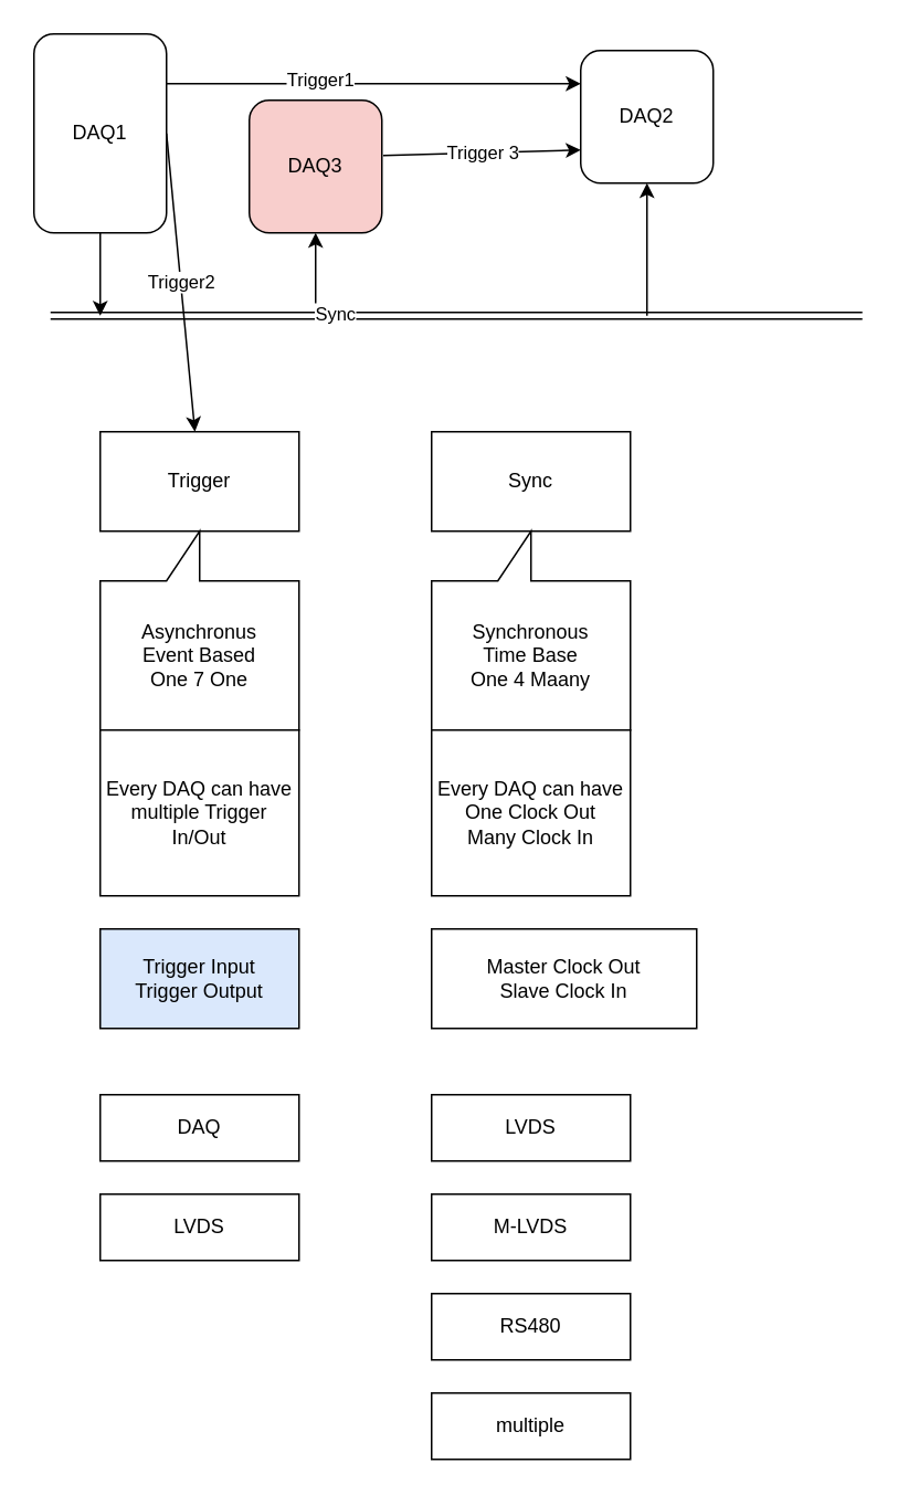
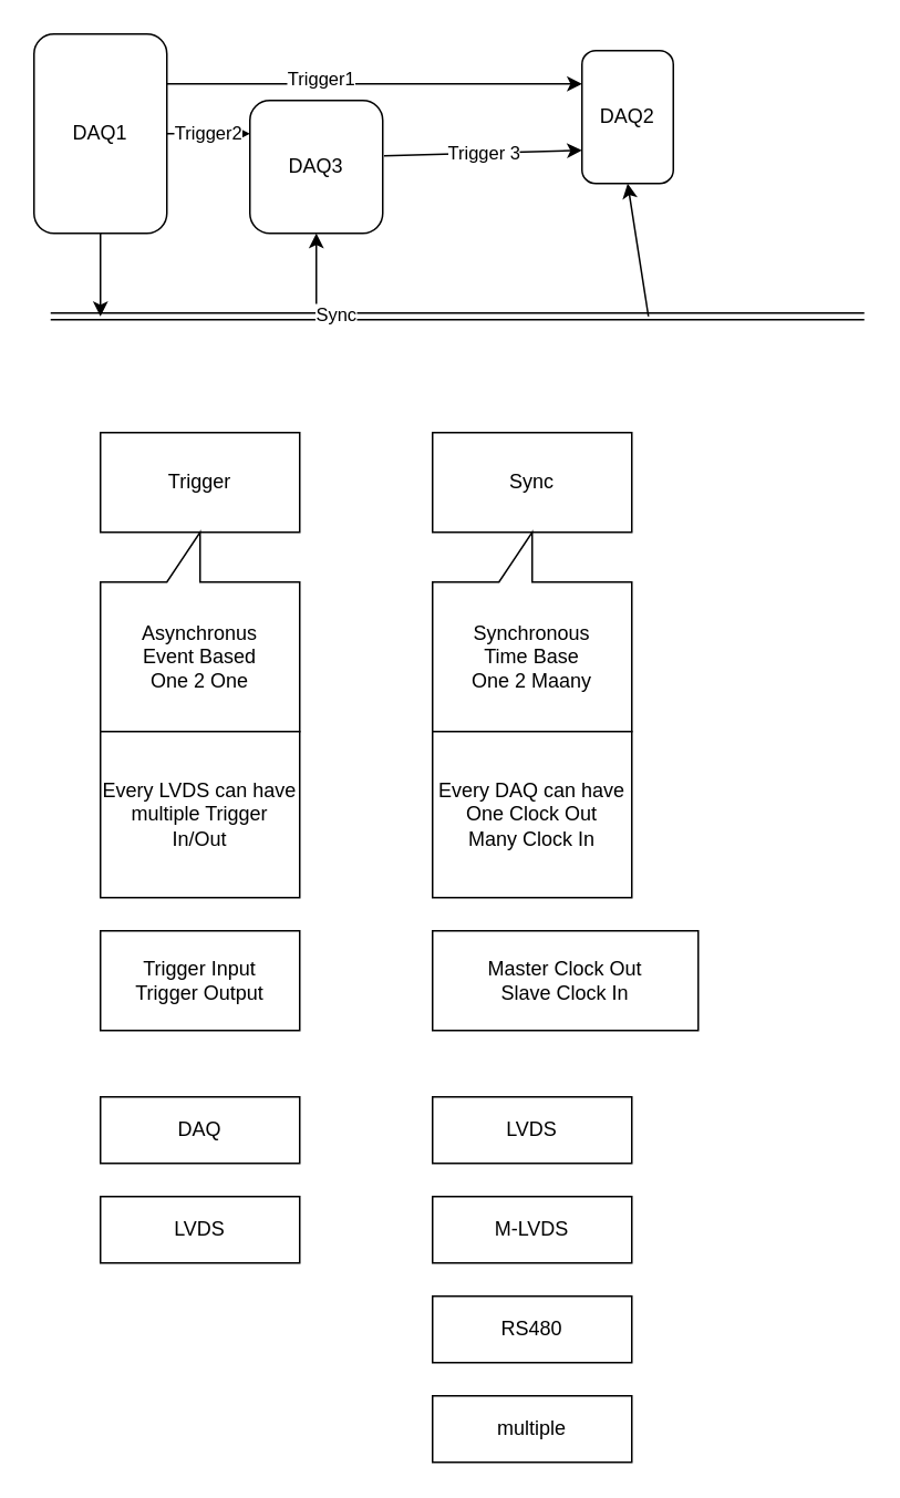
  <mxCell id="0" />
  <mxCell id="1" parent="0" />
  <mxCell id="2" style="edgeStyle=none;html=1;exitX=1;exitY=0.25;exitDx=0;exitDy=0;entryX=0;entryY=0.25;entryDx=0;entryDy=0;" parent="1" source="6" target="8" edge="1"><mxGeometry relative="1" as="geometry" /></mxCell>
  <mxCell id="3" value="Trigger1" style="edgeLabel;html=1;align=center;verticalAlign=middle;resizable=0;points=[];" parent="2" vertex="1" connectable="0"><mxGeometry x="-0.267" y="3" relative="1" as="geometry"><mxPoint as="offset" /></mxGeometry></mxCell>
  <mxCell id="4" style="edgeStyle=none;html=1;exitX=0.5;exitY=1;exitDx=0;exitDy=0;" parent="1" source="6" edge="1"><mxGeometry relative="1" as="geometry"><mxPoint x="60" y="190" as="targetPoint" /></mxGeometry></mxCell>
- <mxCell id="5" value="Trigger2" style="edgeStyle=none;html=1;exitX=1;exitY=0.5;exitDx=0;exitDy=0;" parent="1" source="6" target="14" edge="1"><mxGeometry relative="1" as="geometry" /></mxCell>
+ <mxCell id="5" value="Trigger2" style="edgeStyle=none;html=1;exitX=1;exitY=0.5;exitDx=0;exitDy=0;entryX=0;entryY=0.25;entryDx=0;entryDy=0;" parent="1" source="6" target="11" edge="1"><mxGeometry relative="1" as="geometry" /></mxCell>
  <mxCell id="6" value="DAQ1" style="rounded=1;whiteSpace=wrap;html=1;" parent="1" vertex="1"><mxGeometry x="20" y="20" width="80" height="120" as="geometry" /></mxCell>
  <mxCell id="7" style="edgeStyle=none;html=1;entryX=0.5;entryY=1;entryDx=0;entryDy=0;" parent="1" target="8" edge="1"><mxGeometry relative="1" as="geometry"><mxPoint x="390" y="190" as="sourcePoint" /></mxGeometry></mxCell>
- <mxCell id="8" value="DAQ2" style="rounded=1;whiteSpace=wrap;html=1;" parent="1" vertex="1"><mxGeometry x="350" y="30" width="80" height="80" as="geometry" /></mxCell>
+ <mxCell id="8" value="DAQ2" style="rounded=1;whiteSpace=wrap;html=1;" parent="1" vertex="1"><mxGeometry x="350" y="30" width="55" height="80" as="geometry" /></mxCell>
  <mxCell id="9" style="edgeStyle=none;html=1;exitX=0.5;exitY=1;exitDx=0;exitDy=0;entryX=0.5;entryY=1;entryDx=0;entryDy=0;" parent="1" target="11" edge="1"><mxGeometry relative="1" as="geometry"><mxPoint x="190" y="190" as="sourcePoint" /></mxGeometry></mxCell>
  <mxCell id="10" value="Trigger 3" style="edgeStyle=none;html=1;exitX=1.01;exitY=0.416;exitDx=0;exitDy=0;entryX=0;entryY=0.75;entryDx=0;entryDy=0;exitPerimeter=0;" parent="1" source="11" target="8" edge="1"><mxGeometry relative="1" as="geometry" /></mxCell>
- <mxCell id="11" value="DAQ3" style="rounded=1;whiteSpace=wrap;html=1;fillColor=#f8cecc;" parent="1" vertex="1"><mxGeometry x="150" y="60" width="80" height="80" as="geometry" /></mxCell>
+ <mxCell id="11" value="DAQ3" style="rounded=1;whiteSpace=wrap;html=1;" parent="1" vertex="1"><mxGeometry x="150" y="60" width="80" height="80" as="geometry" /></mxCell>
  <mxCell id="12" value="" style="shape=link;html=1;" parent="1" edge="1"><mxGeometry width="100" relative="1" as="geometry"><mxPoint x="30" y="190" as="sourcePoint" /><mxPoint x="520" y="190" as="targetPoint" /></mxGeometry></mxCell>
  <mxCell id="13" value="Sync" style="edgeLabel;html=1;align=center;verticalAlign=middle;resizable=0;points=[];" parent="12" vertex="1" connectable="0"><mxGeometry x="-0.301" y="2" relative="1" as="geometry"><mxPoint as="offset" /></mxGeometry></mxCell>
  <mxCell id="14" value="Trigger" style="rounded=0;whiteSpace=wrap;html=1;" parent="1" vertex="1"><mxGeometry x="60" y="260" width="120" height="60" as="geometry" /></mxCell>
  <mxCell id="15" value="Sync" style="rounded=0;whiteSpace=wrap;html=1;" parent="1" vertex="1"><mxGeometry x="260" y="260" width="120" height="60" as="geometry" /></mxCell>
- <mxCell id="16" value="Asynchronus&lt;br&gt;Event Based&lt;br&gt;One 7 One" style="shape=callout;whiteSpace=wrap;html=1;perimeter=calloutPerimeter;base=20;direction=west;" parent="1" vertex="1"><mxGeometry x="60" y="320" width="120" height="120" as="geometry" /></mxCell>
- <mxCell id="17" value="Synchronous&lt;br&gt;Time Base&lt;br&gt;One 4 Maany" style="shape=callout;whiteSpace=wrap;html=1;perimeter=calloutPerimeter;base=20;direction=west;" parent="1" vertex="1"><mxGeometry x="260" y="320" width="120" height="120" as="geometry" /></mxCell>
+ <mxCell id="16" value="Asynchronus&lt;br&gt;Event Based&lt;br&gt;One 2 One" style="shape=callout;whiteSpace=wrap;html=1;perimeter=calloutPerimeter;base=20;direction=west;" parent="1" vertex="1"><mxGeometry x="60" y="320" width="120" height="120" as="geometry" /></mxCell>
+ <mxCell id="17" value="Synchronous&lt;br&gt;Time Base&lt;br&gt;One 2 Maany" style="shape=callout;whiteSpace=wrap;html=1;perimeter=calloutPerimeter;base=20;direction=west;" parent="1" vertex="1"><mxGeometry x="260" y="320" width="120" height="120" as="geometry" /></mxCell>
  <mxCell id="18" value="DAQ" style="rounded=0;whiteSpace=wrap;html=1;" parent="1" vertex="1"><mxGeometry x="60" y="660" width="120" height="40" as="geometry" /></mxCell>
  <mxCell id="19" value="LVDS" style="rounded=0;whiteSpace=wrap;html=1;" parent="1" vertex="1"><mxGeometry x="60" y="720" width="120" height="40" as="geometry" /></mxCell>
  <mxCell id="20" value="LVDS" style="rounded=0;whiteSpace=wrap;html=1;" parent="1" vertex="1"><mxGeometry x="260" y="660" width="120" height="40" as="geometry" /></mxCell>
  <mxCell id="21" value="M-LVDS" style="rounded=0;whiteSpace=wrap;html=1;" parent="1" vertex="1"><mxGeometry x="260" y="720" width="120" height="40" as="geometry" /></mxCell>
  <mxCell id="22" value="RS480" style="rounded=0;whiteSpace=wrap;html=1;" parent="1" vertex="1"><mxGeometry x="260" y="780" width="120" height="40" as="geometry" /></mxCell>
  <mxCell id="23" value="multiple" style="rounded=0;whiteSpace=wrap;html=1;" parent="1" vertex="1"><mxGeometry x="260" y="840" width="120" height="40" as="geometry" /></mxCell>
- <mxCell id="24" value="Trigger Input&lt;br&gt;Trigger Output" style="rounded=0;whiteSpace=wrap;html=1;fillColor=#dae8fc;" parent="1" vertex="1"><mxGeometry x="60" y="560" width="120" height="60" as="geometry" /></mxCell>
+ <mxCell id="24" value="Trigger Input&lt;br&gt;Trigger Output" style="rounded=0;whiteSpace=wrap;html=1;" parent="1" vertex="1"><mxGeometry x="60" y="560" width="120" height="60" as="geometry" /></mxCell>
  <mxCell id="25" value="Master Clock Out&lt;br&gt;Slave Clock In" style="rounded=0;whiteSpace=wrap;html=1;" parent="1" vertex="1"><mxGeometry x="260" y="560" width="160" height="60" as="geometry" /></mxCell>
- <mxCell id="26" value="Every DAQ can have multiple Trigger In/Out" style="rounded=0;whiteSpace=wrap;html=1;" parent="1" vertex="1"><mxGeometry x="60" y="440" width="120" height="100" as="geometry" /></mxCell>
+ <mxCell id="26" value="Every LVDS can have multiple Trigger In/Out" style="rounded=0;whiteSpace=wrap;html=1;" parent="1" vertex="1"><mxGeometry x="60" y="440" width="120" height="100" as="geometry" /></mxCell>
  <mxCell id="27" value="Every DAQ can have&lt;br&gt;One Clock Out&lt;br&gt;Many Clock In" style="rounded=0;whiteSpace=wrap;html=1;" parent="1" vertex="1"><mxGeometry x="260" y="440" width="120" height="100" as="geometry" /></mxCell>
